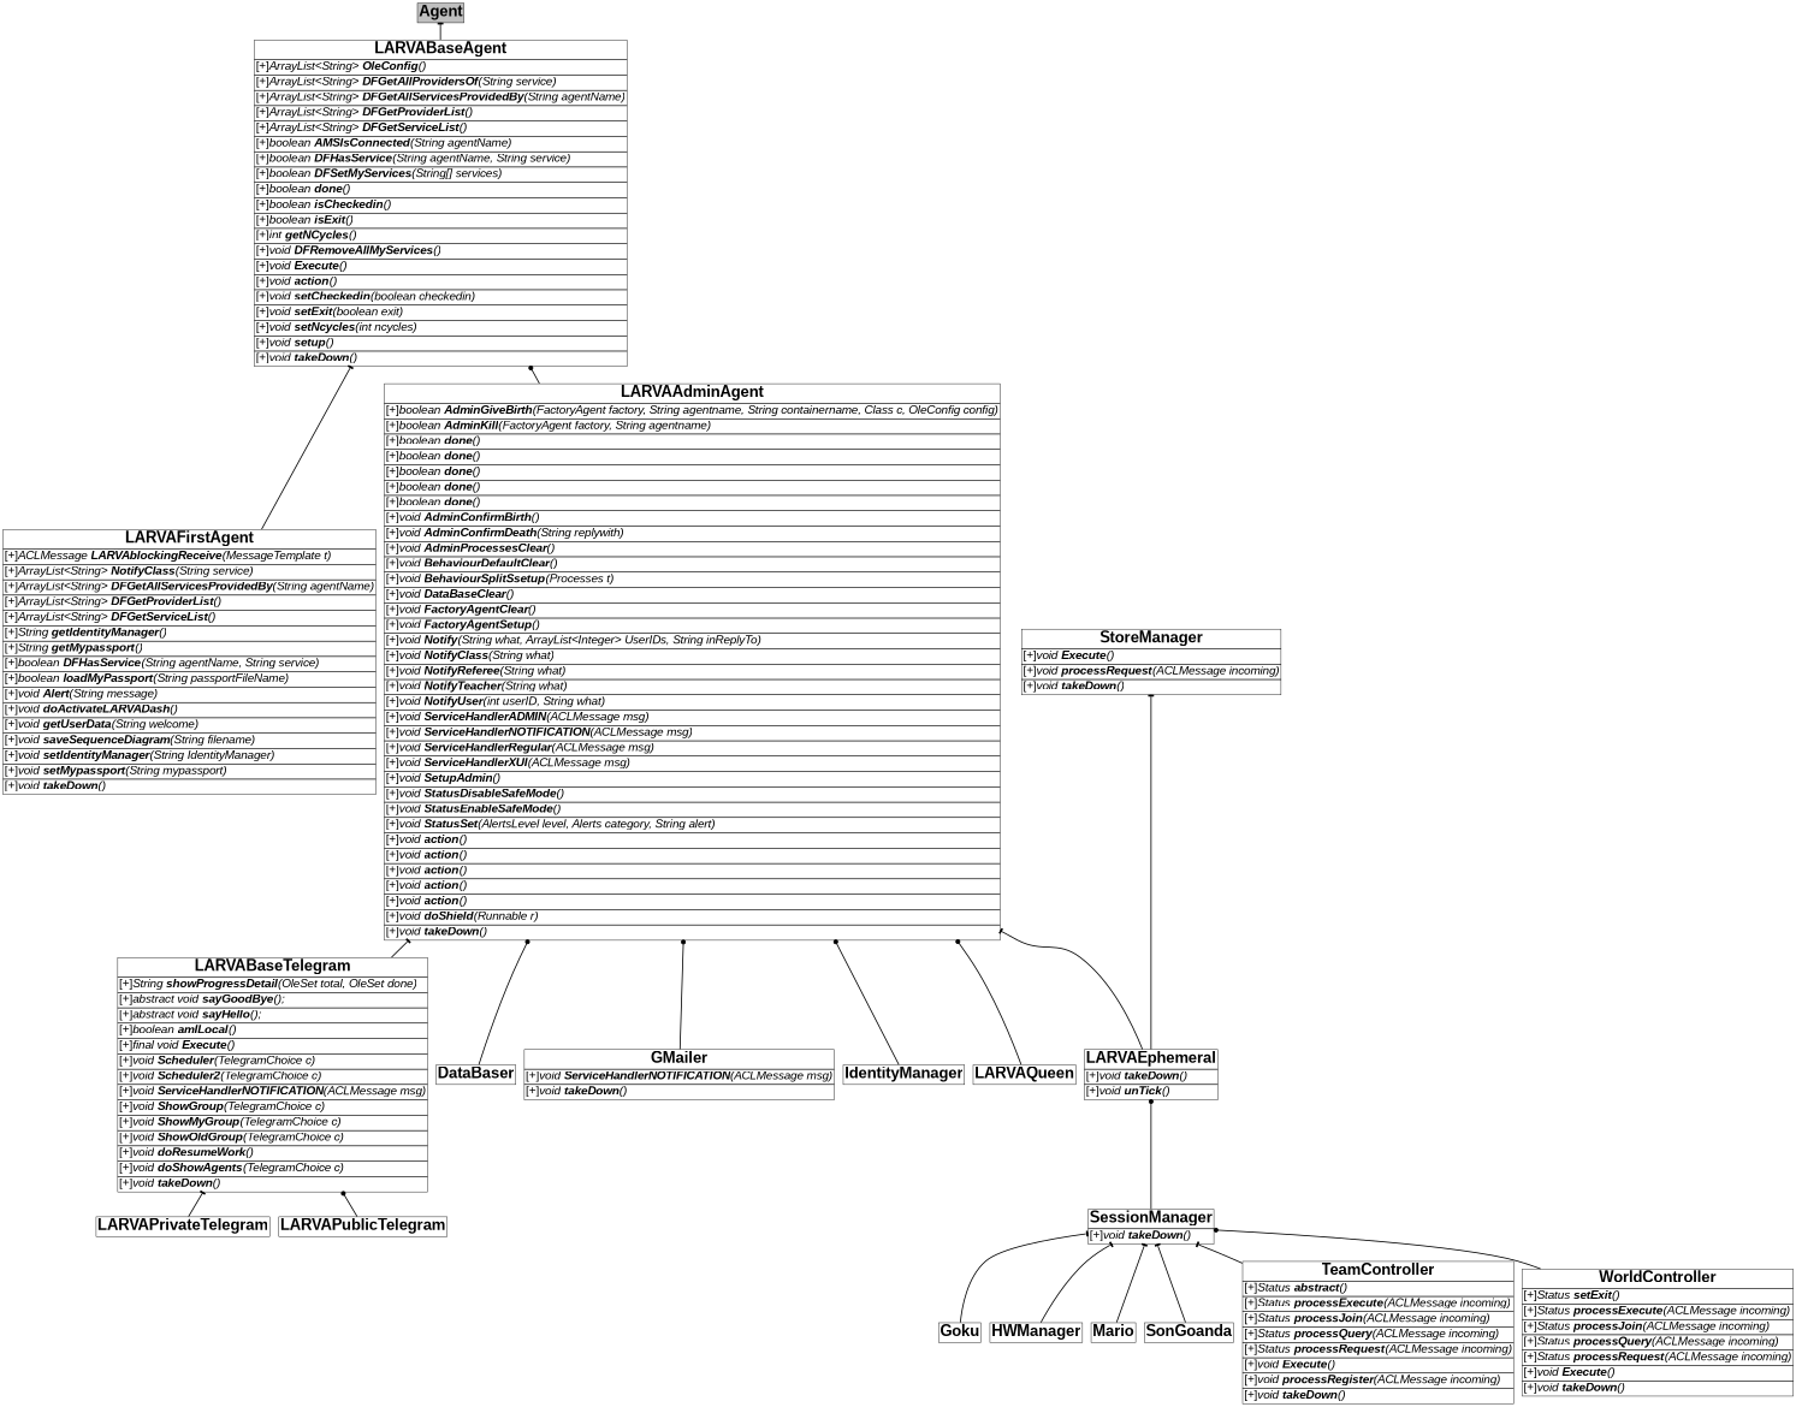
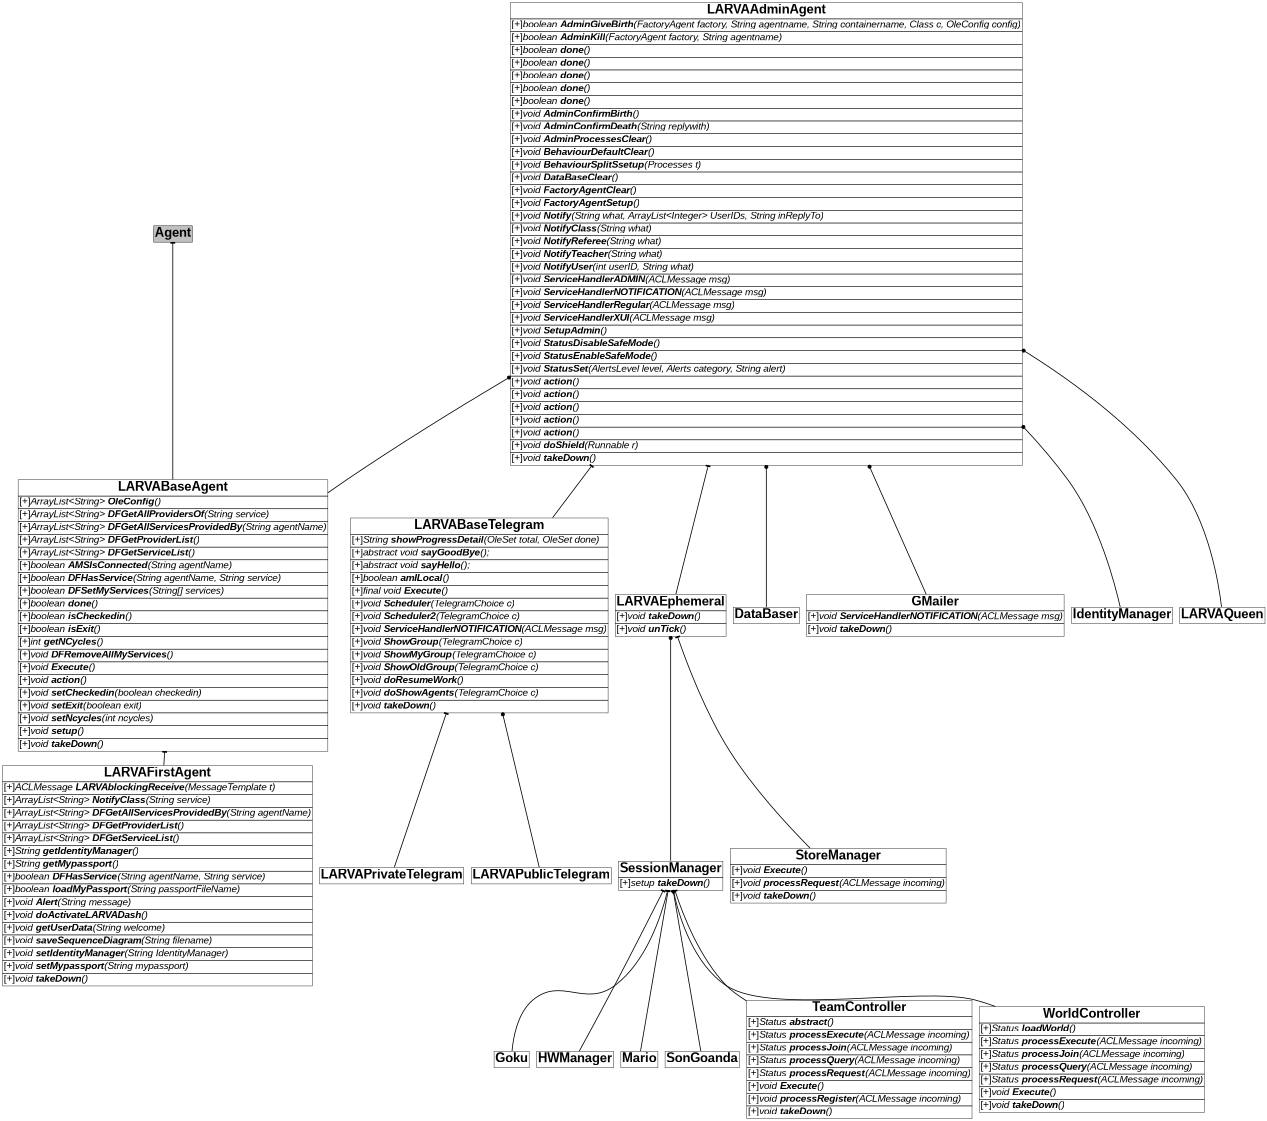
  digraph {
    fontname="IBM Plex Sans"
    rankdir=BT
    node [fontname="IBM Plex Sans" shape=plain]
    edge [arrowhead=tee color=black fontname="IBM Plex Sans" penwidth=2]
    n1 [label=<<table border="0" cellborder="1" cellspacing="0"><tr><td bgcolor="white"><FONT face="Arial" POINT-SIZE="32"><b>LARVAAdminAgent</b></FONT></td></tr> <tr><td align="left"><FONT face="Arial" POINT-SIZE= "24">[+]<i>boolean <b>AdminGiveBirth</b>(FactoryAgent factory, String agentname, String containername, Class c, OleConfig config)</i></FONT></td></tr> <tr><td align="left"><FONT face="Arial" POINT-SIZE= "24">[+]<i>boolean <b>AdminKill</b>(FactoryAgent factory, String agentname)</i></FONT></td></tr> <tr><td align="left"><FONT face="Arial" POINT-SIZE= "24">[+]<i>boolean <b>done</b>()</i></FONT></td></tr> <tr><td align="left"><FONT face="Arial" POINT-SIZE= "24">[+]<i>boolean <b>done</b>()</i></FONT></td></tr> <tr><td align="left"><FONT face="Arial" POINT-SIZE= "24">[+]<i>boolean <b>done</b>()</i></FONT></td></tr> <tr><td align="left"><FONT face="Arial" POINT-SIZE= "24">[+]<i>boolean <b>done</b>()</i></FONT></td></tr> <tr><td align="left"><FONT face="Arial" POINT-SIZE= "24">[+]<i>boolean <b>done</b>()</i></FONT></td></tr> <tr><td align="left"><FONT face="Arial" POINT-SIZE= "24">[+]<i>void <b>AdminConfirmBirth</b>()</i></FONT></td></tr> <tr><td align="left"><FONT face="Arial" POINT-SIZE= "24">[+]<i>void <b>AdminConfirmDeath</b>(String replywith)</i></FONT></td></tr> <tr><td align="left"><FONT face="Arial" POINT-SIZE= "24">[+]<i>void <b>AdminProcessesClear</b>()</i></FONT></td></tr> <tr><td align="left"><FONT face="Arial" POINT-SIZE= "24">[+]<i>void <b>BehaviourDefaultClear</b>()</i></FONT></td></tr> <tr><td align="left"><FONT face="Arial" POINT-SIZE= "24">[+]<i>void <b>BehaviourSplitSsetup</b>(Processes t)</i></FONT></td></tr> <tr><td align="left"><FONT face="Arial" POINT-SIZE= "24">[+]<i>void <b>DataBaseClear</b>()</i></FONT></td></tr> <tr><td align="left"><FONT face="Arial" POINT-SIZE= "24">[+]<i>void <b>FactoryAgentClear</b>()</i></FONT></td></tr> <tr><td align="left"><FONT face="Arial" POINT-SIZE= "24">[+]<i>void <b>FactoryAgentSetup</b>()</i></FONT></td></tr> <tr><td align="left"><FONT face="Arial" POINT-SIZE= "24">[+]<i>void <b>Notify</b>(String what, ArrayList&lt;Integer&gt; UserIDs, String inReplyTo)</i></FONT></td></tr> <tr><td align="left"><FONT face="Arial" POINT-SIZE= "24">[+]<i>void <b>NotifyClass</b>(String what)</i></FONT></td></tr> <tr><td align="left"><FONT face="Arial" POINT-SIZE= "24">[+]<i>void <b>NotifyReferee</b>(String what)</i></FONT></td></tr> <tr><td align="left"><FONT face="Arial" POINT-SIZE= "24">[+]<i>void <b>NotifyTeacher</b>(String what)</i></FONT></td></tr> <tr><td align="left"><FONT face="Arial" POINT-SIZE= "24">[+]<i>void <b>NotifyUser</b>(int userID, String what)</i></FONT></td></tr> <tr><td align="left"><FONT face="Arial" POINT-SIZE= "24">[+]<i>void <b>ServiceHandlerADMIN</b>(ACLMessage msg)</i></FONT></td></tr> <tr><td align="left"><FONT face="Arial" POINT-SIZE= "24">[+]<i>void <b>ServiceHandlerNOTIFICATION</b>(ACLMessage msg)</i></FONT></td></tr> <tr><td align="left"><FONT face="Arial" POINT-SIZE= "24">[+]<i>void <b>ServiceHandlerRegular</b>(ACLMessage msg)</i></FONT></td></tr> <tr><td align="left"><FONT face="Arial" POINT-SIZE= "24">[+]<i>void <b>ServiceHandlerXUI</b>(ACLMessage msg)</i></FONT></td></tr> <tr><td align="left"><FONT face="Arial" POINT-SIZE= "24">[+]<i>void <b>SetupAdmin</b>()</i></FONT></td></tr> <tr><td align="left"><FONT face="Arial" POINT-SIZE= "24">[+]<i>void <b>StatusDisableSafeMode</b>()</i></FONT></td></tr> <tr><td align="left"><FONT face="Arial" POINT-SIZE= "24">[+]<i>void <b>StatusEnableSafeMode</b>()</i></FONT></td></tr> <tr><td align="left"><FONT face="Arial" POINT-SIZE= "24">[+]<i>void <b>StatusSet</b>(AlertsLevel level, Alerts category, String alert)</i></FONT></td></tr> <tr><td align="left"><FONT face="Arial" POINT-SIZE= "24">[+]<i>void <b>action</b>()</i></FONT></td></tr> <tr><td align="left"><FONT face="Arial" POINT-SIZE= "24">[+]<i>void <b>action</b>()</i></FONT></td></tr> <tr><td align="left"><FONT face="Arial" POINT-SIZE= "24">[+]<i>void <b>action</b>()</i></FONT></td></tr> <tr><td align="left"><FONT face="Arial" POINT-SIZE= "24">[+]<i>void <b>action</b>()</i></FONT></td></tr> <tr><td align="left"><FONT face="Arial" POINT-SIZE= "24">[+]<i>void <b>action</b>()</i></FONT></td></tr> <tr><td align="left"><FONT face="Arial" POINT-SIZE= "24">[+]<i>void <b>doShield</b>(Runnable r)</i></FONT></td></tr> <tr><td align="left"><FONT face="Arial" POINT-SIZE= "24">[+]<i>void <b>takeDown</b>()</i></FONT></td></tr> </table>>]
    n2 [label=<<table border="0" cellborder="1" cellspacing="0"><tr><td bgcolor="white"><FONT face="Arial" POINT-SIZE="32"><b>LARVABaseAgent</b></FONT></td></tr> <tr><td align="left"><FONT face="Arial" POINT-SIZE= "24">[+]<i>ArrayList&lt;String&gt; <b>OleConfig</b>()</i></FONT></td></tr> <tr><td align="left"><FONT face="Arial" POINT-SIZE= "24">[+]<i>ArrayList&lt;String&gt; <b>DFGetAllProvidersOf</b>(String service)</i></FONT></td></tr> <tr><td align="left"><FONT face="Arial" POINT-SIZE= "24">[+]<i>ArrayList&lt;String&gt; <b>DFGetAllServicesProvidedBy</b>(String agentName)</i></FONT></td></tr> <tr><td align="left"><FONT face="Arial" POINT-SIZE= "24">[+]<i>ArrayList&lt;String&gt; <b>DFGetProviderList</b>()</i></FONT></td></tr> <tr><td align="left"><FONT face="Arial" POINT-SIZE= "24">[+]<i>ArrayList&lt;String&gt; <b>DFGetServiceList</b>()</i></FONT></td></tr> <tr><td align="left"><FONT face="Arial" POINT-SIZE= "24">[+]<i>boolean <b>AMSIsConnected</b>(String agentName)</i></FONT></td></tr> <tr><td align="left"><FONT face="Arial" POINT-SIZE= "24">[+]<i>boolean <b>DFHasService</b>(String agentName, String service)</i></FONT></td></tr> <tr><td align="left"><FONT face="Arial" POINT-SIZE= "24">[+]<i>boolean <b>DFSetMyServices</b>(String[] services)</i></FONT></td></tr> <tr><td align="left"><FONT face="Arial" POINT-SIZE= "24">[+]<i>boolean <b>done</b>()</i></FONT></td></tr> <tr><td align="left"><FONT face="Arial" POINT-SIZE= "24">[+]<i>boolean <b>isCheckedin</b>()</i></FONT></td></tr> <tr><td align="left"><FONT face="Arial" POINT-SIZE= "24">[+]<i>boolean <b>isExit</b>()</i></FONT></td></tr> <tr><td align="left"><FONT face="Arial" POINT-SIZE= "24">[+]<i>int <b>getNCycles</b>()</i></FONT></td></tr> <tr><td align="left"><FONT face="Arial" POINT-SIZE= "24">[+]<i>void <b>DFRemoveAllMyServices</b>()</i></FONT></td></tr> <tr><td align="left"><FONT face="Arial" POINT-SIZE= "24">[+]<i>void <b>Execute</b>()</i></FONT></td></tr> <tr><td align="left"><FONT face="Arial" POINT-SIZE= "24">[+]<i>void <b>action</b>()</i></FONT></td></tr> <tr><td align="left"><FONT face="Arial" POINT-SIZE= "24">[+]<i>void <b>setCheckedin</b>(boolean checkedin)</i></FONT></td></tr> <tr><td align="left"><FONT face="Arial" POINT-SIZE= "24">[+]<i>void <b>setExit</b>(boolean exit)</i></FONT></td></tr> <tr><td align="left"><FONT face="Arial" POINT-SIZE= "24">[+]<i>void <b>setNcycles</b>(int ncycles)</i></FONT></td></tr> <tr><td align="left"><FONT face="Arial" POINT-SIZE= "24">[+]<i>void <b>setup</b>()</i></FONT></td></tr> <tr><td align="left"><FONT face="Arial" POINT-SIZE= "24">[+]<i>void <b>takeDown</b>()</i></FONT></td></tr> </table>>]
    n3 [label=<<table border="0" cellborder="1" cellspacing="0"><tr><td bgcolor="gray"><FONT face="Arial" POINT-SIZE="32"><b>Agent</b></FONT></td></tr> </table>>]
    n4 [label=<<table border="0" cellborder="1" cellspacing="0"><tr><td bgcolor="white"><FONT face="Arial" POINT-SIZE="32"><b>LARVABaseTelegram</b></FONT></td></tr> <tr><td align="left"><FONT face="Arial" POINT-SIZE= "24">[+]<i>String <b>showProgressDetail</b>(OleSet total, OleSet done)</i></FONT></td></tr> <tr><td align="left"><FONT face="Arial" POINT-SIZE= "24">[+]<i>abstract void <b>sayGoodBye</b>();</i></FONT></td></tr> <tr><td align="left"><FONT face="Arial" POINT-SIZE= "24">[+]<i>abstract void <b>sayHello</b>();</i></FONT></td></tr> <tr><td align="left"><FONT face="Arial" POINT-SIZE= "24">[+]<i>boolean <b>amILocal</b>()</i></FONT></td></tr> <tr><td align="left"><FONT face="Arial" POINT-SIZE= "24">[+]<i>final void <b>Execute</b>()</i></FONT></td></tr> <tr><td align="left"><FONT face="Arial" POINT-SIZE= "24">[+]<i>void <b>Scheduler</b>(TelegramChoice c)</i></FONT></td></tr> <tr><td align="left"><FONT face="Arial" POINT-SIZE= "24">[+]<i>void <b>Scheduler2</b>(TelegramChoice c)</i></FONT></td></tr> <tr><td align="left"><FONT face="Arial" POINT-SIZE= "24">[+]<i>void <b>ServiceHandlerNOTIFICATION</b>(ACLMessage msg)</i></FONT></td></tr> <tr><td align="left"><FONT face="Arial" POINT-SIZE= "24">[+]<i>void <b>ShowGroup</b>(TelegramChoice c)</i></FONT></td></tr> <tr><td align="left"><FONT face="Arial" POINT-SIZE= "24">[+]<i>void <b>ShowMyGroup</b>(TelegramChoice c)</i></FONT></td></tr> <tr><td align="left"><FONT face="Arial" POINT-SIZE= "24">[+]<i>void <b>ShowOldGroup</b>(TelegramChoice c)</i></FONT></td></tr> <tr><td align="left"><FONT face="Arial" POINT-SIZE= "24">[+]<i>void <b>doResumeWork</b>()</i></FONT></td></tr> <tr><td align="left"><FONT face="Arial" POINT-SIZE= "24">[+]<i>void <b>doShowAgents</b>(TelegramChoice c)</i></FONT></td></tr> <tr><td align="left"><FONT face="Arial" POINT-SIZE= "24">[+]<i>void <b>takeDown</b>()</i></FONT></td></tr> </table>>]
    n5 [label=<<table border="0" cellborder="1" cellspacing="0"><tr><td bgcolor="white"><FONT face="Arial" POINT-SIZE="32"><b>LARVAEphemeral</b></FONT></td></tr> <tr><td align="left"><FONT face="Arial" POINT-SIZE= "24">[+]<i>void <b>takeDown</b>()</i></FONT></td></tr> <tr><td align="left"><FONT face="Arial" POINT-SIZE= "24">[+]<i>void <b>unTick</b>()</i></FONT></td></tr> </table>>]
    n6 [label=<<table border="0" cellborder="1" cellspacing="0"><tr><td bgcolor="white"><FONT face="Arial" POINT-SIZE="32"><b>LARVAFirstAgent</b></FONT></td></tr> <tr><td align="left"><FONT face="Arial" POINT-SIZE= "24">[+]<i>ACLMessage <b>LARVAblockingReceive</b>(MessageTemplate t)</i></FONT></td></tr> <tr><td align="left"><FONT face="Arial" POINT-SIZE= "24">[+]<i>ArrayList&lt;String&gt; <b>NotifyClass</b>(String service)</i></FONT></td></tr> <tr><td align="left"><FONT face="Arial" POINT-SIZE= "24">[+]<i>ArrayList&lt;String&gt; <b>DFGetAllServicesProvidedBy</b>(String agentName)</i></FONT></td></tr> <tr><td align="left"><FONT face="Arial" POINT-SIZE= "24">[+]<i>ArrayList&lt;String&gt; <b>DFGetProviderList</b>()</i></FONT></td></tr> <tr><td align="left"><FONT face="Arial" POINT-SIZE= "24">[+]<i>ArrayList&lt;String&gt; <b>DFGetServiceList</b>()</i></FONT></td></tr> <tr><td align="left"><FONT face="Arial" POINT-SIZE= "24">[+]<i>String <b>getIdentityManager</b>()</i></FONT></td></tr> <tr><td align="left"><FONT face="Arial" POINT-SIZE= "24">[+]<i>String <b>getMypassport</b>()</i></FONT></td></tr> <tr><td align="left"><FONT face="Arial" POINT-SIZE= "24">[+]<i>boolean <b>DFHasService</b>(String agentName, String service)</i></FONT></td></tr> <tr><td align="left"><FONT face="Arial" POINT-SIZE= "24">[+]<i>boolean <b>loadMyPassport</b>(String passportFileName)</i></FONT></td></tr> <tr><td align="left"><FONT face="Arial" POINT-SIZE= "24">[+]<i>void <b>Alert</b>(String message)</i></FONT></td></tr> <tr><td align="left"><FONT face="Arial" POINT-SIZE= "24">[+]<i>void <b>doActivateLARVADash</b>()</i></FONT></td></tr> <tr><td align="left"><FONT face="Arial" POINT-SIZE= "24">[+]<i>void <b>getUserData</b>(String welcome)</i></FONT></td></tr> <tr><td align="left"><FONT face="Arial" POINT-SIZE= "24">[+]<i>void <b>saveSequenceDiagram</b>(String filename)</i></FONT></td></tr> <tr><td align="left"><FONT face="Arial" POINT-SIZE= "24">[+]<i>void <b>setIdentityManager</b>(String IdentityManager)</i></FONT></td></tr> <tr><td align="left"><FONT face="Arial" POINT-SIZE= "24">[+]<i>void <b>setMypassport</b>(String mypassport)</i></FONT></td></tr> <tr><td align="left"><FONT face="Arial" POINT-SIZE= "24">[+]<i>void <b>takeDown</b>()</i></FONT></td></tr> </table>>]
    n7 [label=<<table border="0" cellborder="1" cellspacing="0"><tr><td bgcolor="white"><FONT face="Arial" POINT-SIZE="32"><b>DataBaser</b></FONT></td></tr> </table>>]
    n8 [label=<<table border="0" cellborder="1" cellspacing="0"><tr><td bgcolor="white"><FONT face="Arial" POINT-SIZE="32"><b>GMailer</b></FONT></td></tr> <tr><td align="left"><FONT face="Arial" POINT-SIZE= "24">[+]<i>void <b>ServiceHandlerNOTIFICATION</b>(ACLMessage msg)</i></FONT></td></tr> <tr><td align="left"><FONT face="Arial" POINT-SIZE= "24">[+]<i>void <b>takeDown</b>()</i></FONT></td></tr> </table>>]
    n9 [label=<<table border="0" cellborder="1" cellspacing="0"><tr><td bgcolor="white"><FONT face="Arial" POINT-SIZE="32"><b>Goku</b></FONT></td></tr> </table>>]
-   n10 [label=<<table border="0" cellborder="1" cellspacing="0"><tr><td bgcolor="white"><FONT face="Arial" POINT-SIZE="32"><b>SessionManager</b></FONT></td></tr> <tr><td align="left"><FONT face="Arial" POINT-SIZE= "24">[+]<i>void <b>takeDown</b>()</i></FONT></td></tr> </table>>]
+   n10 [label=<<table border="0" cellborder="1" cellspacing="0"><tr><td bgcolor="white"><FONT face="Arial" POINT-SIZE="32"><b>SessionManager</b></FONT></td></tr> <tr><td align="left"><FONT face="Arial" POINT-SIZE= "24">[+]<i>setup <b>takeDown</b>()</i></FONT></td></tr> </table>>]
    n11 [label=<<table border="0" cellborder="1" cellspacing="0"><tr><td bgcolor="white"><FONT face="Arial" POINT-SIZE="32"><b>HWManager</b></FONT></td></tr> </table>>]
    n12 [label=<<table border="0" cellborder="1" cellspacing="0"><tr><td bgcolor="white"><FONT face="Arial" POINT-SIZE="32"><b>IdentityManager</b></FONT></td></tr> </table>>]
    n13 [label=<<table border="0" cellborder="1" cellspacing="0"><tr><td bgcolor="white"><FONT face="Arial" POINT-SIZE="32"><b>LARVAPrivateTelegram</b></FONT></td></tr> </table>>]
    n14 [label=<<table border="0" cellborder="1" cellspacing="0"><tr><td bgcolor="white"><FONT face="Arial" POINT-SIZE="32"><b>LARVAPublicTelegram</b></FONT></td></tr> </table>>]
    n15 [label=<<table border="0" cellborder="1" cellspacing="0"><tr><td bgcolor="white"><FONT face="Arial" POINT-SIZE="32"><b>LARVAQueen</b></FONT></td></tr> </table>>]
    n16 [label=<<table border="0" cellborder="1" cellspacing="0"><tr><td bgcolor="white"><FONT face="Arial" POINT-SIZE="32"><b>Mario</b></FONT></td></tr> </table>>]
    n17 [label=<<table border="0" cellborder="1" cellspacing="0"><tr><td bgcolor="white"><FONT face="Arial" POINT-SIZE="32"><b>SonGoanda</b></FONT></td></tr> </table>>]
    n18 [label=<<table border="0" cellborder="1" cellspacing="0"><tr><td bgcolor="white"><FONT face="Arial" POINT-SIZE="32"><b>StoreManager</b></FONT></td></tr> <tr><td align="left"><FONT face="Arial" POINT-SIZE= "24">[+]<i>void <b>Execute</b>()</i></FONT></td></tr> <tr><td align="left"><FONT face="Arial" POINT-SIZE= "24">[+]<i>void <b>processRequest</b>(ACLMessage incoming)</i></FONT></td></tr> <tr><td align="left"><FONT face="Arial" POINT-SIZE= "24">[+]<i>void <b>takeDown</b>()</i></FONT></td></tr> </table>>]
    n19 [label=<<table border="0" cellborder="1" cellspacing="0"><tr><td bgcolor="white"><FONT face="Arial" POINT-SIZE="32"><b>TeamController</b></FONT></td></tr> <tr><td align="left"><FONT face="Arial" POINT-SIZE= "24">[+]<i>Status <b>abstract</b>()</i></FONT></td></tr> <tr><td align="left"><FONT face="Arial" POINT-SIZE= "24">[+]<i>Status <b>processExecute</b>(ACLMessage incoming)</i></FONT></td></tr> <tr><td align="left"><FONT face="Arial" POINT-SIZE= "24">[+]<i>Status <b>processJoin</b>(ACLMessage incoming)</i></FONT></td></tr> <tr><td align="left"><FONT face="Arial" POINT-SIZE= "24">[+]<i>Status <b>processQuery</b>(ACLMessage incoming)</i></FONT></td></tr> <tr><td align="left"><FONT face="Arial" POINT-SIZE= "24">[+]<i>Status <b>processRequest</b>(ACLMessage incoming)</i></FONT></td></tr> <tr><td align="left"><FONT face="Arial" POINT-SIZE= "24">[+]<i>void <b>Execute</b>()</i></FONT></td></tr> <tr><td align="left"><FONT face="Arial" POINT-SIZE= "24">[+]<i>void <b>processRegister</b>(ACLMessage incoming)</i></FONT></td></tr> <tr><td align="left"><FONT face="Arial" POINT-SIZE= "24">[+]<i>void <b>takeDown</b>()</i></FONT></td></tr> </table>>]
-   n20 [label=<<table border="0" cellborder="1" cellspacing="0"><tr><td bgcolor="white"><FONT face="Arial" POINT-SIZE="32"><b>WorldController</b></FONT></td></tr> <tr><td align="left"><FONT face="Arial" POINT-SIZE= "24">[+]<i>Status <b>setExit</b>()</i></FONT></td></tr> <tr><td align="left"><FONT face="Arial" POINT-SIZE= "24">[+]<i>Status <b>processExecute</b>(ACLMessage incoming)</i></FONT></td></tr> <tr><td align="left"><FONT face="Arial" POINT-SIZE= "24">[+]<i>Status <b>processJoin</b>(ACLMessage incoming)</i></FONT></td></tr> <tr><td align="left"><FONT face="Arial" POINT-SIZE= "24">[+]<i>Status <b>processQuery</b>(ACLMessage incoming)</i></FONT></td></tr> <tr><td align="left"><FONT face="Arial" POINT-SIZE= "24">[+]<i>Status <b>processRequest</b>(ACLMessage incoming)</i></FONT></td></tr> <tr><td align="left"><FONT face="Arial" POINT-SIZE= "24">[+]<i>void <b>Execute</b>()</i></FONT></td></tr> <tr><td align="left"><FONT face="Arial" POINT-SIZE= "24">[+]<i>void <b>takeDown</b>()</i></FONT></td></tr> </table>>]
-   n1 -> n2 [arrowhead=dot]
+   n20 [label=<<table border="0" cellborder="1" cellspacing="0"><tr><td bgcolor="white"><FONT face="Arial" POINT-SIZE="32"><b>WorldController</b></FONT></td></tr> <tr><td align="left"><FONT face="Arial" POINT-SIZE= "24">[+]<i>Status <b>loadWorld</b>()</i></FONT></td></tr> <tr><td align="left"><FONT face="Arial" POINT-SIZE= "24">[+]<i>Status <b>processExecute</b>(ACLMessage incoming)</i></FONT></td></tr> <tr><td align="left"><FONT face="Arial" POINT-SIZE= "24">[+]<i>Status <b>processJoin</b>(ACLMessage incoming)</i></FONT></td></tr> <tr><td align="left"><FONT face="Arial" POINT-SIZE= "24">[+]<i>Status <b>processQuery</b>(ACLMessage incoming)</i></FONT></td></tr> <tr><td align="left"><FONT face="Arial" POINT-SIZE= "24">[+]<i>Status <b>processRequest</b>(ACLMessage incoming)</i></FONT></td></tr> <tr><td align="left"><FONT face="Arial" POINT-SIZE= "24">[+]<i>void <b>Execute</b>()</i></FONT></td></tr> <tr><td align="left"><FONT face="Arial" POINT-SIZE= "24">[+]<i>void <b>takeDown</b>()</i></FONT></td></tr> </table>>]
+   n2 -> n1 [arrowhead=dot]
    n2 -> n3
    n4 -> n1
    n5 -> n1
    n6 -> n2
    n7 -> n1 [arrowhead=dot]
    n8 -> n1 [arrowhead=dot]
    n9 -> n10
    n10 -> n5 [arrowhead=dot]
    n11 -> n10
    n12 -> n1 [arrowhead=dot]
    n13 -> n4
    n14 -> n4 [arrowhead=dot]
    n15 -> n1 [arrowhead=dot]
    n16 -> n10
    n17 -> n10
-   n5 -> n18
+   n18 -> n5
    n19 -> n10
    n20 -> n10 [arrowhead=dot]
  }
